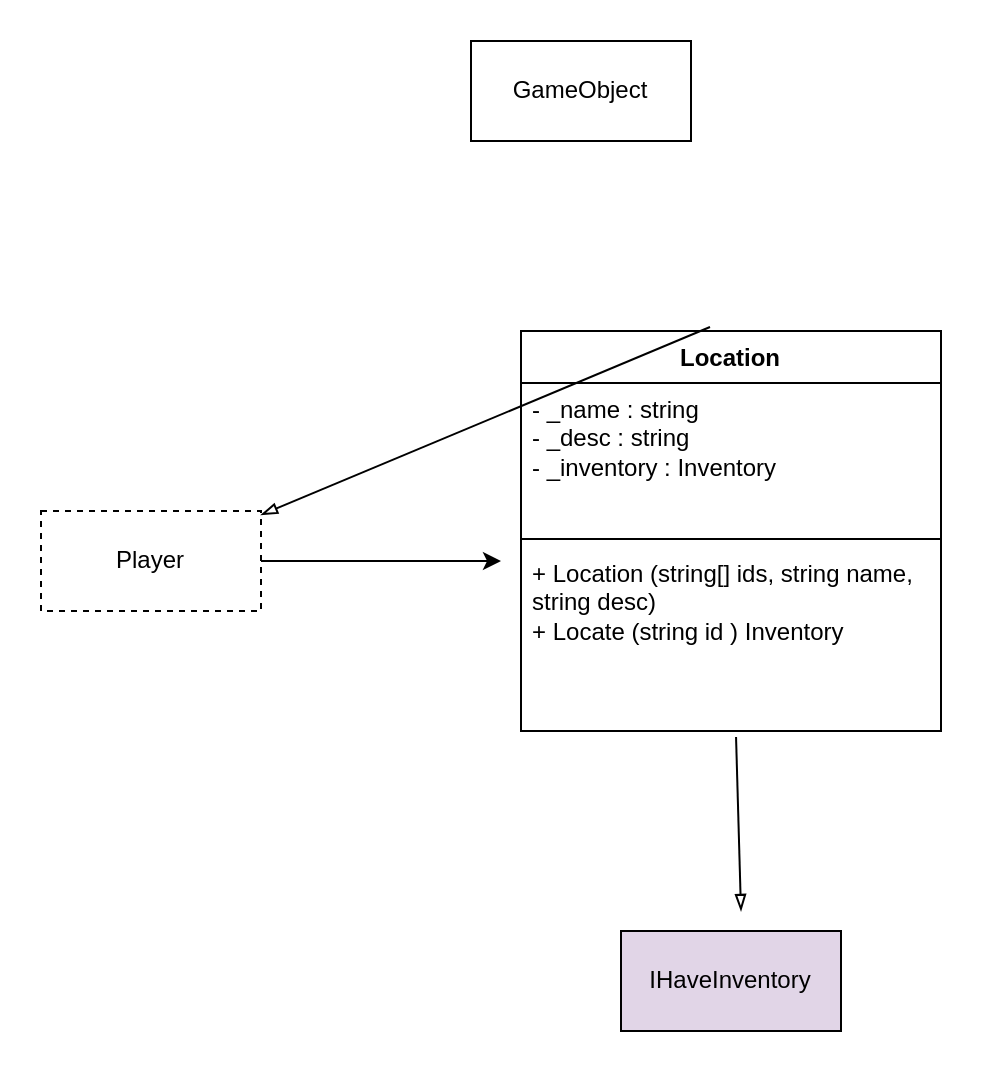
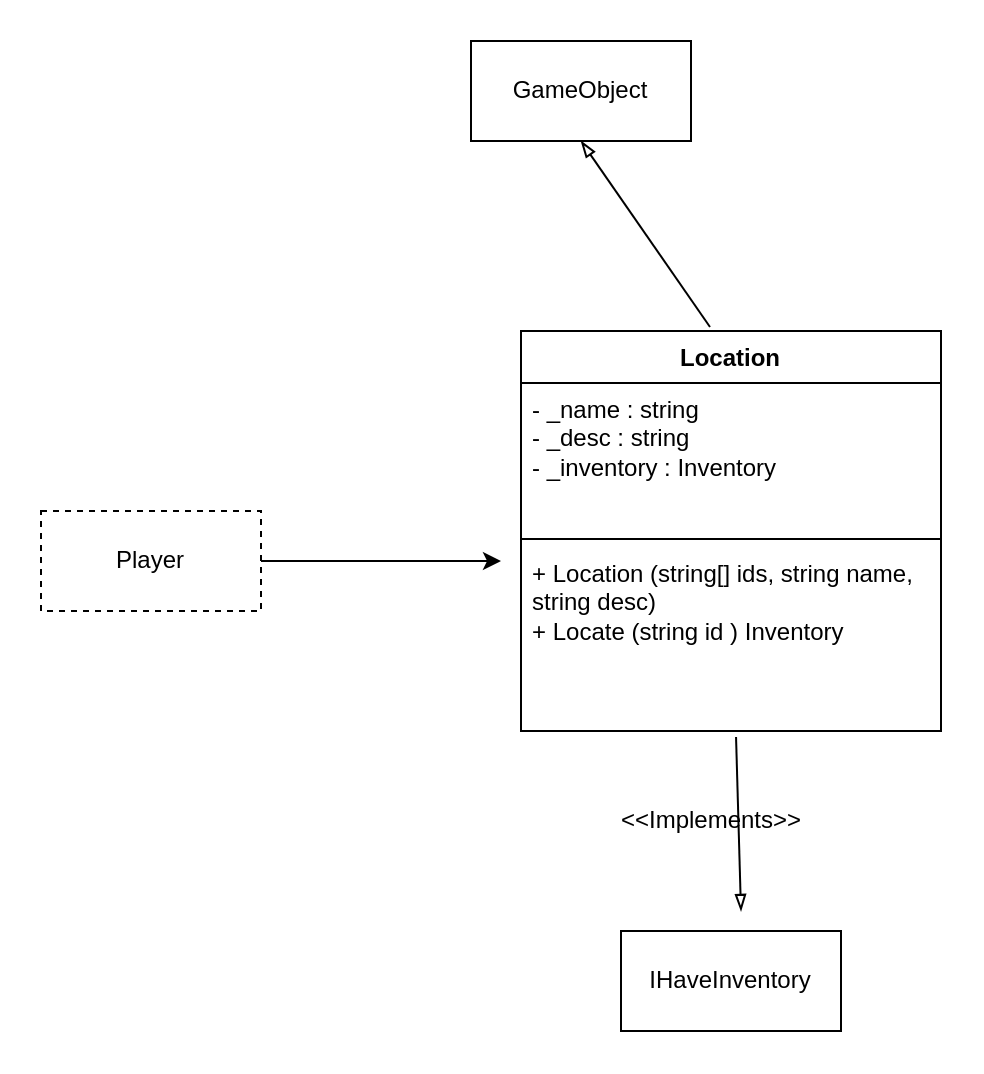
  <mxCell id="0" />
  <mxCell id="1" parent="0" />
  <mxCell id="2" value="Location" style="swimlane;fontStyle=1;align=center;verticalAlign=top;childLayout=stackLayout;horizontal=1;startSize=26;horizontalStack=0;resizeParent=1;resizeParentMax=0;resizeLast=0;collapsible=1;marginBottom=0;whiteSpace=wrap;html=1;" vertex="1" parent="1"><mxGeometry x="260" y="165" width="210" height="200" as="geometry" /></mxCell>
  <mxCell id="3" value="- _name : string&lt;br&gt;- _desc : string&lt;br&gt;- _inventory : Inventory" style="text;strokeColor=none;fillColor=none;align=left;verticalAlign=top;spacingLeft=4;spacingRight=4;overflow=hidden;rotatable=0;points=[[0,0.5],[1,0.5]];portConstraint=eastwest;whiteSpace=wrap;html=1;" vertex="1" parent="2"><mxGeometry y="26" width="210" height="74" as="geometry" /></mxCell>
  <mxCell id="4" value="" style="line;strokeWidth=1;fillColor=none;align=left;verticalAlign=middle;spacingTop=-1;spacingLeft=3;spacingRight=3;rotatable=0;labelPosition=right;points=[];portConstraint=eastwest;strokeColor=inherit;" vertex="1" parent="2"><mxGeometry y="100" width="210" height="8" as="geometry" /></mxCell>
  <mxCell id="5" value="+ Location (string[] ids, string name, string desc)&lt;br&gt;+ Locate (string id ) Inventory" style="text;strokeColor=none;fillColor=none;align=left;verticalAlign=top;spacingLeft=4;spacingRight=4;overflow=hidden;rotatable=0;points=[[0,0.5],[1,0.5]];portConstraint=eastwest;whiteSpace=wrap;html=1;" vertex="1" parent="2"><mxGeometry y="108" width="210" height="92" as="geometry" /></mxCell>
  <mxCell id="6" style="edgeStyle=orthogonalEdgeStyle;rounded=0;orthogonalLoop=1;jettySize=auto;html=1;" edge="1" parent="1" source="7"><mxGeometry relative="1" as="geometry"><mxPoint x="250" y="280" as="targetPoint" /></mxGeometry></mxCell>
  <mxCell id="7" value="Player" style="html=1;whiteSpace=wrap;dashed=1;" vertex="1" parent="1"><mxGeometry x="20" y="255" width="110" height="50" as="geometry" /></mxCell>
- <mxCell id="8" value="IHaveInventory" style="html=1;whiteSpace=wrap;fillColor=#e1d5e7;" vertex="1" parent="1"><mxGeometry x="310" y="465" width="110" height="50" as="geometry" /></mxCell>
+ <mxCell id="8" value="IHaveInventory" style="html=1;whiteSpace=wrap;" vertex="1" parent="1"><mxGeometry x="310" y="465" width="110" height="50" as="geometry" /></mxCell>
  <mxCell id="9" value="" style="endArrow=blockThin;html=1;rounded=0;endFill=0;exitX=0.512;exitY=1.033;exitDx=0;exitDy=0;exitPerimeter=0;" edge="1" parent="1" source="5"><mxGeometry width="50" height="50" relative="1" as="geometry"><mxPoint x="370" y="385" as="sourcePoint" /><mxPoint x="370" y="455" as="targetPoint" /></mxGeometry></mxCell>
+ <mxCell id="10" value="&amp;lt;&amp;lt;Implements&amp;gt;&amp;gt;" style="text;html=1;align=center;verticalAlign=middle;resizable=0;points=[];autosize=1;strokeColor=none;fillColor=none;" vertex="1" parent="1"><mxGeometry x="300" y="395" width="110" height="30" as="geometry" /></mxCell>
  <mxCell id="11" value="GameObject" style="html=1;whiteSpace=wrap;" vertex="1" parent="1"><mxGeometry x="235" y="20" width="110" height="50" as="geometry" /></mxCell>
- <mxCell id="12" value="" style="endArrow=blockThin;html=1;rounded=0;endFill=0;exitX=0.45;exitY=-0.01;exitDx=0;exitDy=0;exitPerimeter=0;" edge="1" parent="1" source="2" target="7"><mxGeometry width="50" height="50" relative="1" as="geometry"><mxPoint x="378" y="378" as="sourcePoint" /><mxPoint x="375" y="455" as="targetPoint" /></mxGeometry></mxCell>
+ <mxCell id="12" value="" style="endArrow=blockThin;html=1;rounded=0;endFill=0;entryX=0.5;entryY=1;entryDx=0;entryDy=0;exitX=0.45;exitY=-0.01;exitDx=0;exitDy=0;exitPerimeter=0;" edge="1" parent="1" source="2" target="11"><mxGeometry width="50" height="50" relative="1" as="geometry"><mxPoint x="378" y="378" as="sourcePoint" /><mxPoint x="375" y="455" as="targetPoint" /></mxGeometry></mxCell>
